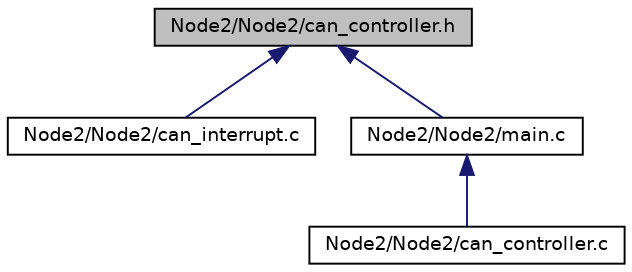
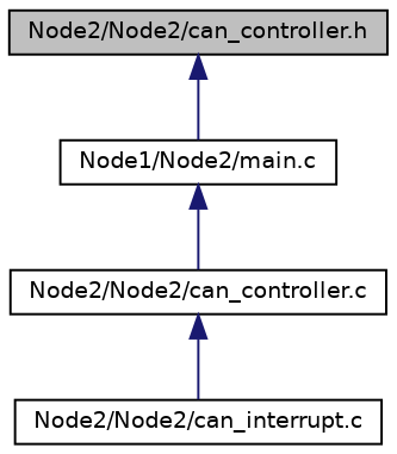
  digraph {
    node [color=black fillcolor=white fontname=Helvetica fontsize=10 shape=record style=filled]
    edge [color=midnightblue dir=back fontname=Helvetica fontsize=10 labelfontname=Helvetica labelfontsize=10 style=solid]
    n1 [fillcolor=grey75 fontcolor=black height=0.2 label="Node2/Node2/can_controller.h" width=0.4]
    n2 [height=0.2 label="Node2/Node2/can_interrupt.c" width=0.4]
-   n3 [height=0.2 label="Node2/Node2/main.c" width=0.4]
+   n3 [height=0.2 label="Node1/Node2/main.c" width=0.4]
    n4 [height=0.2 label="Node2/Node2/can_controller.c" width=0.4]
-   n1 -> n2
+   n4 -> n2
    n1 -> n3
    n3 -> n4
  }
